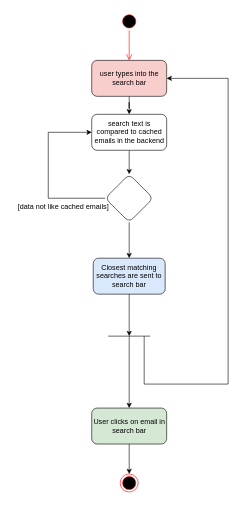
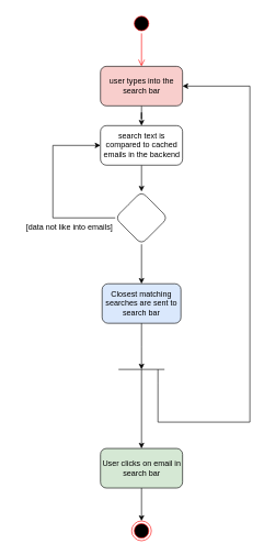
  <mxCell id="0" />
  <mxCell id="1" parent="0" />
  <mxCell id="2" value="" style="ellipse;html=1;shape=endState;fillColor=#000000;strokeColor=#ff0000;" vertex="1" parent="1"><mxGeometry x="200" y="790" width="30" height="30" as="geometry" /></mxCell>
  <mxCell id="3" value="" style="ellipse;html=1;shape=startState;fillColor=#000000;strokeColor=#ff0000;" vertex="1" parent="1"><mxGeometry x="200" y="20" width="30" height="30" as="geometry" /></mxCell>
  <mxCell id="4" value="" style="edgeStyle=orthogonalEdgeStyle;html=1;verticalAlign=bottom;endArrow=open;endSize=8;strokeColor=#ff0000;rounded=0;" edge="1" parent="1" source="3" target="6"><mxGeometry relative="1" as="geometry"><mxPoint x="215" y="150" as="targetPoint" /><mxPoint x="215" y="50" as="sourcePoint" /></mxGeometry></mxCell>
  <mxCell id="5" style="edgeStyle=orthogonalEdgeStyle;rounded=0;orthogonalLoop=1;jettySize=auto;html=1;entryX=0.5;entryY=0;entryDx=0;entryDy=0;" edge="1" parent="1" source="6" target="8"><mxGeometry relative="1" as="geometry"><mxPoint x="215" y="210" as="targetPoint" /></mxGeometry></mxCell>
  <mxCell id="6" value="user types into the search bar" style="rounded=1;whiteSpace=wrap;html=1;fillColor=#f8cecc;" vertex="1" parent="1"><mxGeometry x="152.5" y="100" width="125" height="60" as="geometry" /></mxCell>
  <mxCell id="7" value="" style="edgeStyle=orthogonalEdgeStyle;rounded=0;orthogonalLoop=1;jettySize=auto;html=1;entryX=0.5;entryY=0;entryDx=0;entryDy=0;" edge="1" parent="1" source="8" target="10"><mxGeometry relative="1" as="geometry" /></mxCell>
  <mxCell id="8" value="search text is compared to cached emails in the backend" style="rounded=1;whiteSpace=wrap;html=1;" vertex="1" parent="1"><mxGeometry x="152.5" y="190" width="125" height="60" as="geometry" /></mxCell>
  <mxCell id="9" style="edgeStyle=orthogonalEdgeStyle;rounded=0;orthogonalLoop=1;jettySize=auto;html=1;entryX=0;entryY=0.5;entryDx=0;entryDy=0;exitX=0;exitY=0.5;exitDx=0;exitDy=0;" edge="1" parent="1" source="10" target="8"><mxGeometry relative="1" as="geometry"><Array as="points"><mxPoint x="80" y="330" /><mxPoint x="80" y="220" /></Array></mxGeometry></mxCell>
  <mxCell id="10" value="" style="rhombus;whiteSpace=wrap;html=1;rounded=1;" vertex="1" parent="1"><mxGeometry x="175" y="290" width="80" height="80" as="geometry" /></mxCell>
- <mxCell id="11" value="[data not like cached emails]" style="text;html=1;align=center;verticalAlign=middle;resizable=0;points=[];autosize=1;strokeColor=none;fillColor=none;" vertex="1" parent="1"><mxGeometry x="20" y="330" width="170" height="30" as="geometry" /></mxCell>
+ <mxCell id="11" value="[data not like into emails]" style="text;html=1;align=center;verticalAlign=middle;resizable=0;points=[];autosize=1;strokeColor=none;fillColor=none;" vertex="1" parent="1"><mxGeometry x="20" y="330" width="170" height="30" as="geometry" /></mxCell>
  <mxCell id="12" value="" style="edgeStyle=orthogonalEdgeStyle;rounded=0;orthogonalLoop=1;jettySize=auto;html=1;" edge="1" parent="1" source="10" target="13"><mxGeometry relative="1" as="geometry"><mxPoint x="215" y="420" as="targetPoint" /><mxPoint x="215" y="370" as="sourcePoint" /></mxGeometry></mxCell>
  <mxCell id="13" value="Closest matching searches are sent to search bar" style="rounded=1;whiteSpace=wrap;html=1;fillColor=#dae8fc;" vertex="1" parent="1"><mxGeometry x="155" y="430" width="120" height="60" as="geometry" /></mxCell>
  <mxCell id="14" value="" style="edgeStyle=orthogonalEdgeStyle;rounded=0;orthogonalLoop=1;jettySize=auto;html=1;" edge="1" parent="1" source="13"><mxGeometry relative="1" as="geometry"><mxPoint x="215" y="560" as="targetPoint" /><mxPoint x="215" y="490" as="sourcePoint" /></mxGeometry></mxCell>
  <mxCell id="15" value="" style="endArrow=none;html=1;rounded=0;" edge="1" parent="1"><mxGeometry width="50" height="50" relative="1" as="geometry"><mxPoint x="180" y="560" as="sourcePoint" /><mxPoint x="250" y="560" as="targetPoint" /></mxGeometry></mxCell>
  <mxCell id="16" value="" style="edgeStyle=none;orthogonalLoop=1;jettySize=auto;html=1;rounded=0;entryX=0.5;entryY=0;entryDx=0;entryDy=0;" edge="1" parent="1" target="18"><mxGeometry width="100" relative="1" as="geometry"><mxPoint x="215" y="560" as="sourcePoint" /><mxPoint x="120" y="650" as="targetPoint" /><Array as="points" /></mxGeometry></mxCell>
  <mxCell id="17" style="edgeStyle=orthogonalEdgeStyle;rounded=0;orthogonalLoop=1;jettySize=auto;html=1;exitX=0.5;exitY=1;exitDx=0;exitDy=0;entryX=0.5;entryY=0;entryDx=0;entryDy=0;" edge="1" parent="1" source="18" target="2"><mxGeometry relative="1" as="geometry" /></mxCell>
  <mxCell id="18" value="User clicks on email in search bar" style="rounded=1;whiteSpace=wrap;html=1;fillColor=#d5e8d4;" vertex="1" parent="1"><mxGeometry x="152.5" y="680" width="125" height="60" as="geometry" /></mxCell>
  <mxCell id="19" value="" style="endArrow=classic;html=1;rounded=0;entryX=1;entryY=0.5;entryDx=0;entryDy=0;" edge="1" parent="1" target="6"><mxGeometry width="50" height="50" relative="1" as="geometry"><mxPoint x="240" y="560" as="sourcePoint" /><mxPoint x="310" y="650" as="targetPoint" /><Array as="points"><mxPoint x="240" y="580" /><mxPoint x="240" y="640" /><mxPoint x="380" y="640" /><mxPoint x="380" y="130" /></Array></mxGeometry></mxCell>
